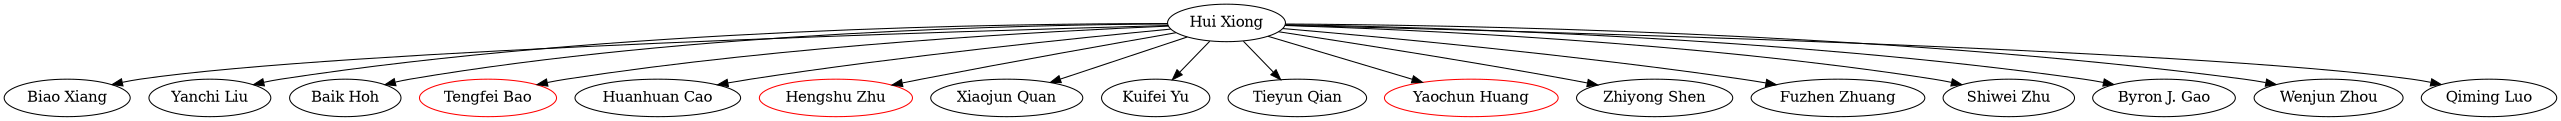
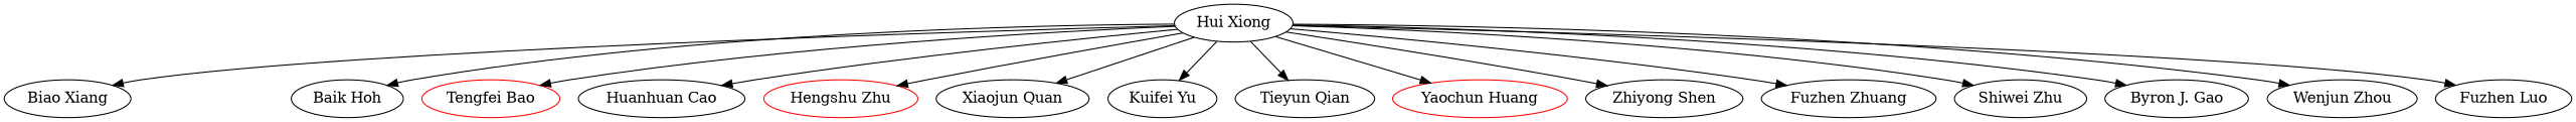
  strict digraph {
    "Hui Xiong"
    "Biao Xiang"
-   "Yanchi Liu"
    "Baik Hoh"
    "Tengfei Bao" [color=red]
    "Huanhuan Cao"
    "Hengshu Zhu" [color=red]
    "Xiaojun Quan"
    "Kuifei Yu"
    "Tieyun Qian"
    "Yaochun Huang" [color=red]
    "Zhiyong Shen"
    "Fuzhen Zhuang"
    "Shiwei Zhu"
    "Byron J. Gao"
    "Wenjun Zhou"
-   "Qiming Luo"
+   "Qiming Luo" [label="Fuzhen Luo"]
    "Hui Xiong" -> "Biao Xiang"
-   "Hui Xiong" -> "Yanchi Liu"
    "Hui Xiong" -> "Baik Hoh"
    "Hui Xiong" -> "Tengfei Bao"
    "Hui Xiong" -> "Huanhuan Cao"
    "Hui Xiong" -> "Hengshu Zhu"
    "Hui Xiong" -> "Xiaojun Quan"
    "Hui Xiong" -> "Kuifei Yu"
    "Hui Xiong" -> "Tieyun Qian"
    "Hui Xiong" -> "Yaochun Huang"
    "Hui Xiong" -> "Zhiyong Shen"
    "Hui Xiong" -> "Fuzhen Zhuang"
    "Hui Xiong" -> "Shiwei Zhu"
    "Hui Xiong" -> "Byron J. Gao"
    "Hui Xiong" -> "Wenjun Zhou"
    "Hui Xiong" -> "Qiming Luo"
  }
